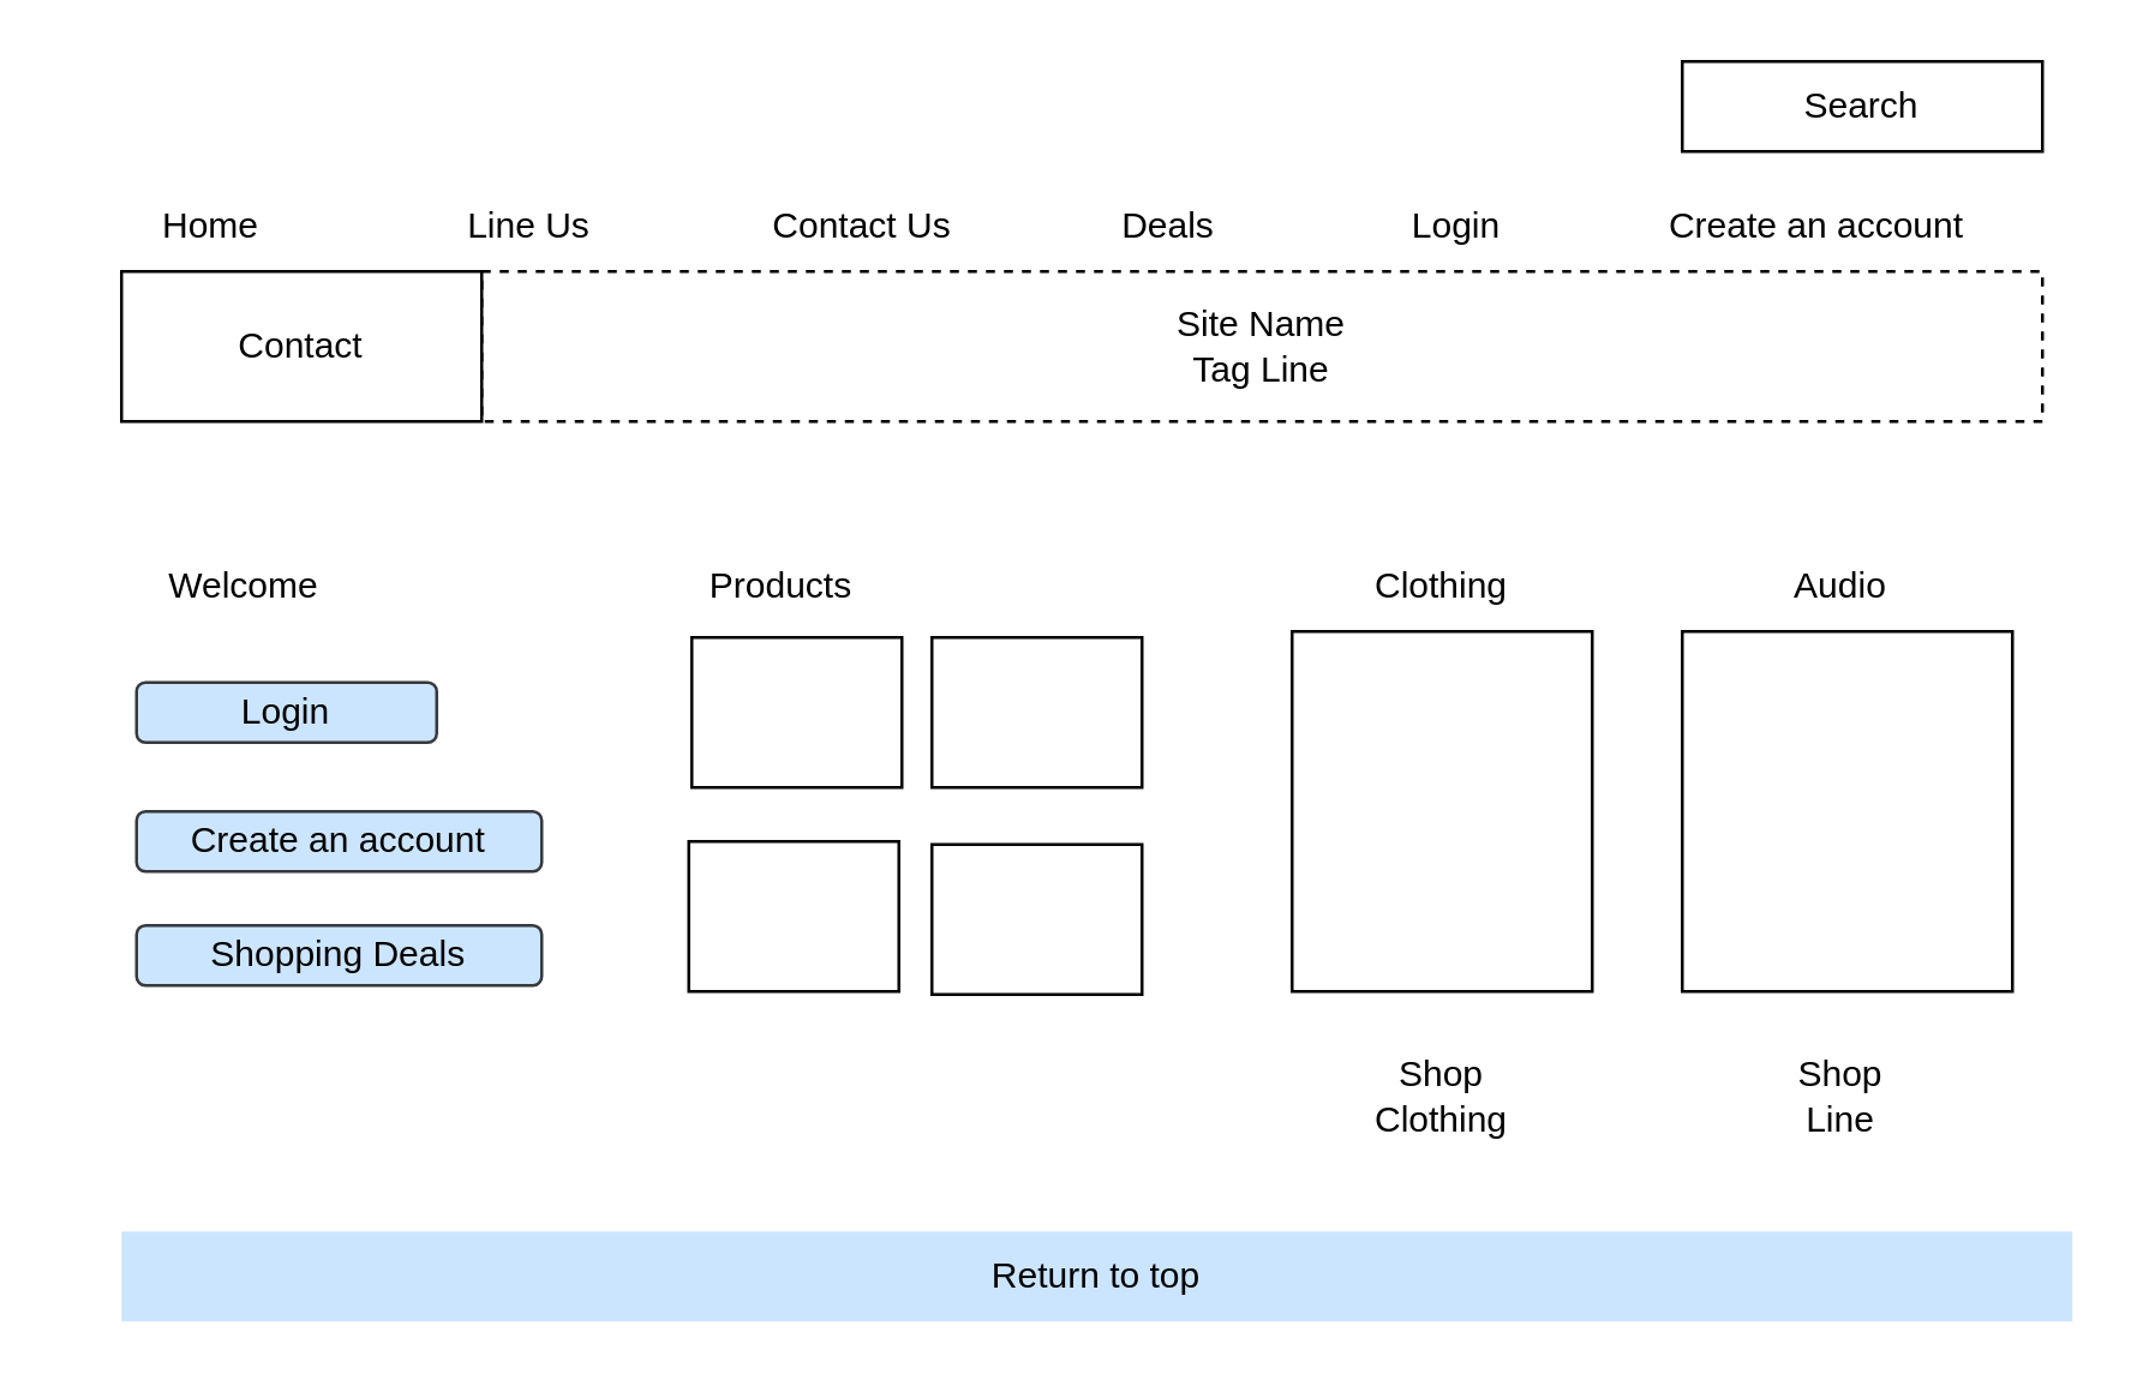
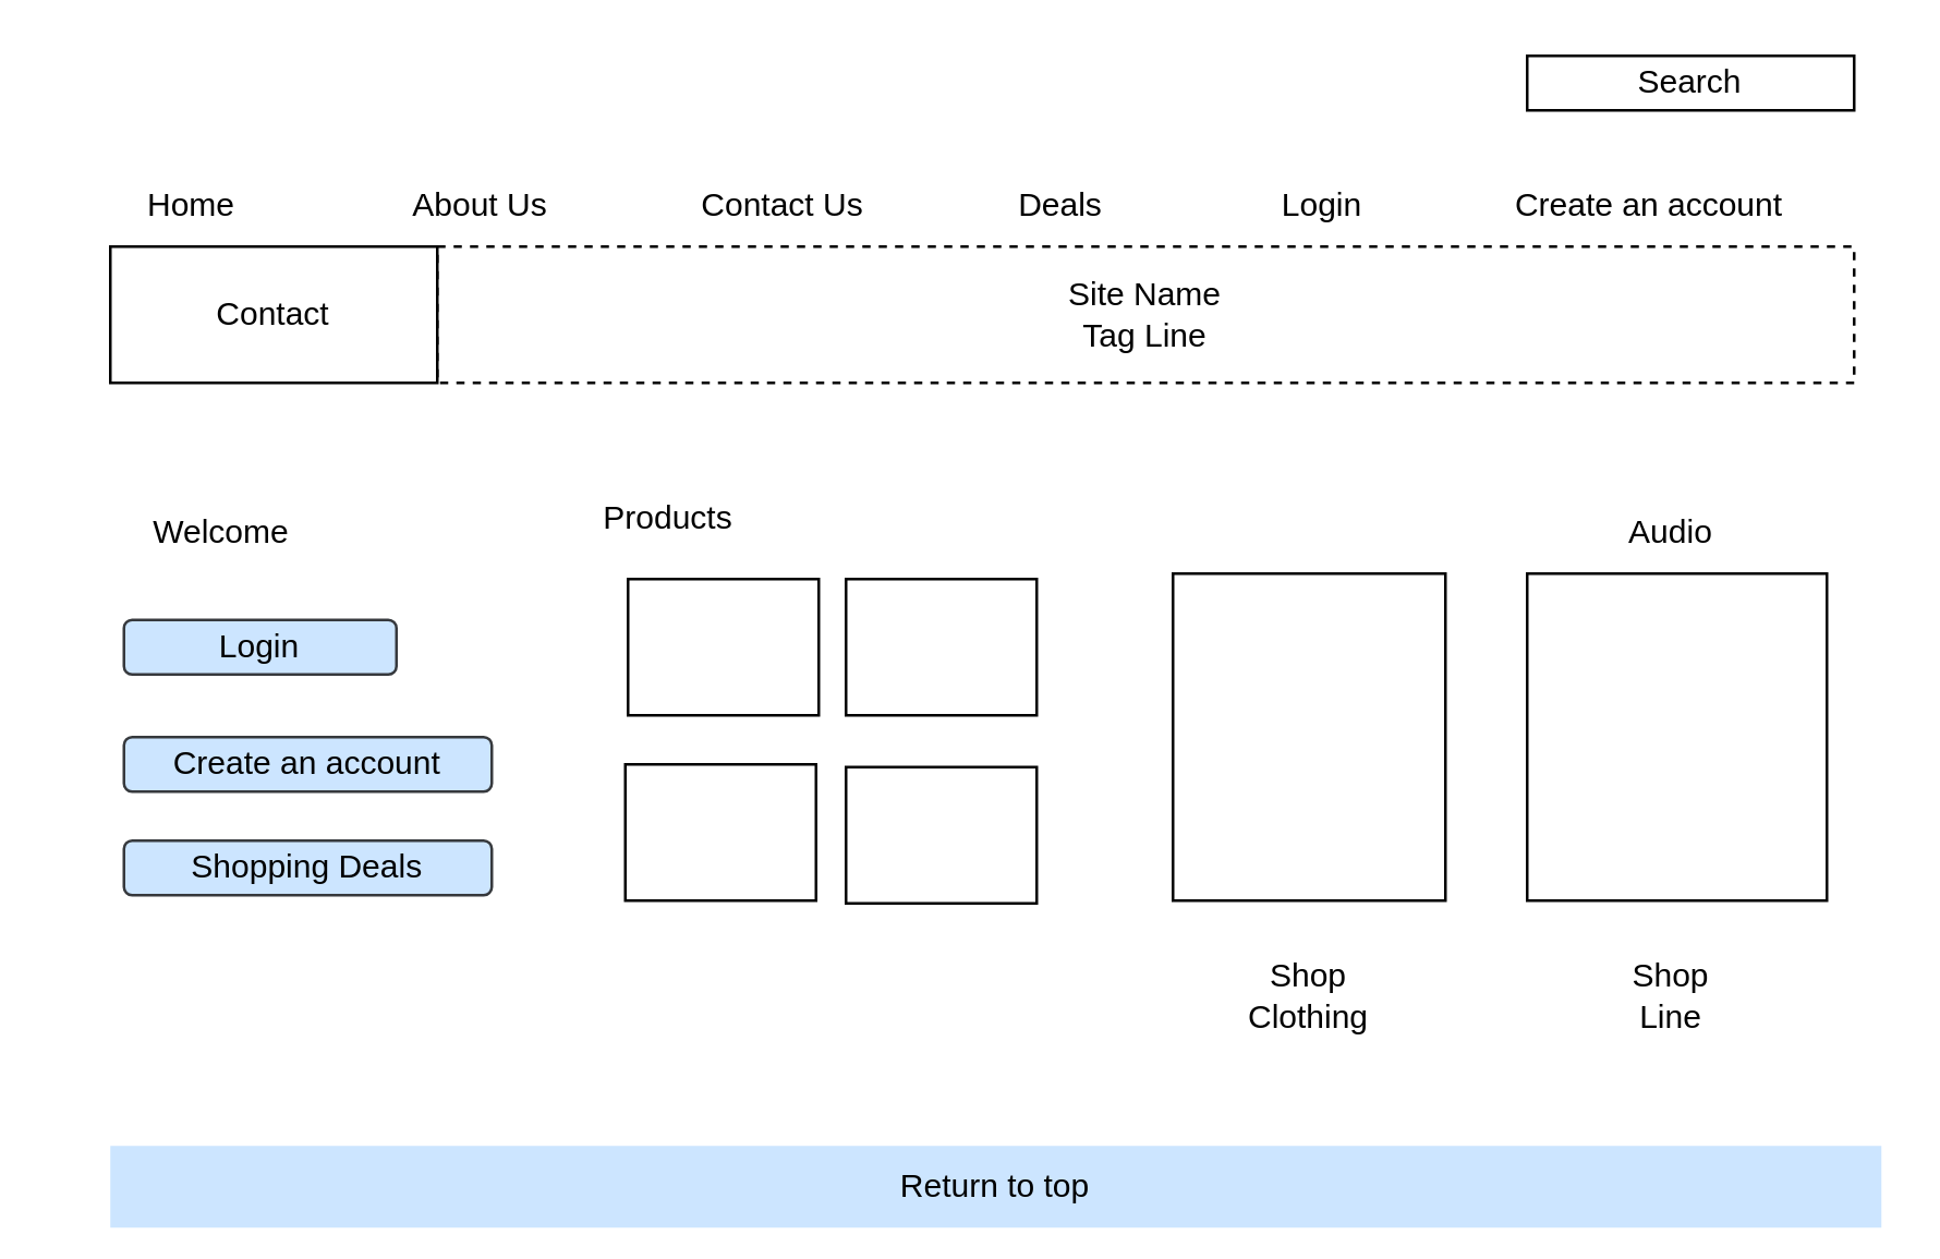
  <mxCell id="0" />
  <mxCell id="1" parent="0" />
- <mxCell id="2" value="Search" style="rounded=0;whiteSpace=wrap;html=1;" vertex="1" parent="1"><mxGeometry x="560" y="20" width="120" height="30" as="geometry" /></mxCell>
+ <mxCell id="2" value="Search" style="rounded=0;whiteSpace=wrap;html=1;" vertex="1" parent="1"><mxGeometry x="560" y="20" width="120" height="20" as="geometry" /></mxCell>
  <mxCell id="3" value="Home" style="rounded=0;whiteSpace=wrap;html=1;strokeColor=none;" vertex="1" parent="1"><mxGeometry x="20" y="60" width="100" height="30" as="geometry" /></mxCell>
- <mxCell id="4" value="Line Us" style="rounded=0;whiteSpace=wrap;html=1;strokeColor=none;" vertex="1" parent="1"><mxGeometry x="126" y="60" width="100" height="30" as="geometry" /></mxCell>
+ <mxCell id="4" value="About Us" style="rounded=0;whiteSpace=wrap;html=1;strokeColor=none;" vertex="1" parent="1"><mxGeometry x="126" y="60" width="100" height="30" as="geometry" /></mxCell>
  <mxCell id="5" value="Contact Us" style="rounded=0;whiteSpace=wrap;html=1;strokeColor=none;" vertex="1" parent="1"><mxGeometry x="237" y="60" width="100" height="30" as="geometry" /></mxCell>
  <mxCell id="6" value="Deals" style="rounded=0;whiteSpace=wrap;html=1;strokeColor=none;" vertex="1" parent="1"><mxGeometry x="339" y="60" width="100" height="30" as="geometry" /></mxCell>
  <mxCell id="7" value="Login" style="rounded=0;whiteSpace=wrap;html=1;strokeColor=none;" vertex="1" parent="1"><mxGeometry x="435" y="60" width="100" height="30" as="geometry" /></mxCell>
  <mxCell id="8" value="Create an account" style="rounded=0;whiteSpace=wrap;html=1;strokeColor=none;" vertex="1" parent="1"><mxGeometry x="540" y="60" width="130" height="30" as="geometry" /></mxCell>
  <mxCell id="9" value="Site Name&lt;br&gt;Tag Line" style="rounded=0;whiteSpace=wrap;html=1;dashed=1;" vertex="1" parent="1"><mxGeometry x="160" y="90" width="520" height="50" as="geometry" /></mxCell>
  <mxCell id="10" value="Contact" style="rounded=0;whiteSpace=wrap;html=1;" vertex="1" parent="1"><mxGeometry x="40" y="90" width="120" height="50" as="geometry" /></mxCell>
  <mxCell id="11" value="Welcome" style="rounded=0;whiteSpace=wrap;html=1;strokeColor=none;" vertex="1" parent="1"><mxGeometry x="31" y="180" width="100" height="30" as="geometry" /></mxCell>
- <mxCell id="12" value="Products" style="rounded=0;whiteSpace=wrap;html=1;strokeColor=none;" vertex="1" parent="1"><mxGeometry x="210" y="180" width="100" height="30" as="geometry" /></mxCell>
- <mxCell id="13" value="Clothing" style="rounded=0;whiteSpace=wrap;html=1;strokeColor=none;" vertex="1" parent="1"><mxGeometry x="430" y="180" width="100" height="30" as="geometry" /></mxCell>
+ <mxCell id="12" value="Products" style="rounded=0;whiteSpace=wrap;html=1;strokeColor=none;" vertex="1" parent="1"><mxGeometry x="195" y="175" width="100" height="30" as="geometry" /></mxCell>
  <mxCell id="14" value="Audio" style="rounded=0;whiteSpace=wrap;html=1;strokeColor=none;" vertex="1" parent="1"><mxGeometry x="563" y="180" width="100" height="30" as="geometry" /></mxCell>
  <mxCell id="15" value="Login" style="rounded=1;whiteSpace=wrap;html=1;fillColor=#cce5ff;strokeColor=#36393d;" vertex="1" parent="1"><mxGeometry x="45" y="227" width="100" height="20" as="geometry" /></mxCell>
  <mxCell id="16" value="Create an account" style="rounded=1;whiteSpace=wrap;html=1;fillColor=#cce5ff;strokeColor=#36393d;" vertex="1" parent="1"><mxGeometry x="45" y="270" width="135" height="20" as="geometry" /></mxCell>
  <mxCell id="17" value="" style="rounded=0;whiteSpace=wrap;html=1;" vertex="1" parent="1"><mxGeometry x="230" y="212" width="70" height="50" as="geometry" /></mxCell>
  <mxCell id="18" value="" style="rounded=0;whiteSpace=wrap;html=1;" vertex="1" parent="1"><mxGeometry x="310" y="212" width="70" height="50" as="geometry" /></mxCell>
  <mxCell id="19" value="" style="rounded=0;whiteSpace=wrap;html=1;" vertex="1" parent="1"><mxGeometry x="229" y="280" width="70" height="50" as="geometry" /></mxCell>
  <mxCell id="20" value="" style="rounded=0;whiteSpace=wrap;html=1;" vertex="1" parent="1"><mxGeometry x="310" y="281" width="70" height="50" as="geometry" /></mxCell>
  <mxCell id="21" value="" style="rounded=0;whiteSpace=wrap;html=1;" vertex="1" parent="1"><mxGeometry x="430" y="210" width="100" height="120" as="geometry" /></mxCell>
  <mxCell id="22" value="" style="rounded=0;whiteSpace=wrap;html=1;" vertex="1" parent="1"><mxGeometry x="560" y="210" width="110" height="120" as="geometry" /></mxCell>
  <mxCell id="23" value="Shop&lt;br&gt;Clothing" style="rounded=0;whiteSpace=wrap;html=1;strokeColor=none;" vertex="1" parent="1"><mxGeometry x="430" y="350" width="100" height="30" as="geometry" /></mxCell>
  <mxCell id="24" value="Shop&lt;br&gt;Line" style="rounded=0;whiteSpace=wrap;html=1;strokeColor=none;" vertex="1" parent="1"><mxGeometry x="563" y="350" width="100" height="30" as="geometry" /></mxCell>
- <mxCell id="25" value="Return to top" style="rounded=0;whiteSpace=wrap;html=1;strokeColor=none;fillColor=#cce5ff;" vertex="1" parent="1"><mxGeometry x="40" y="410" width="650" height="30" as="geometry" /></mxCell>
+ <mxCell id="25" value="Return to top" style="rounded=0;whiteSpace=wrap;html=1;strokeColor=none;fillColor=#cce5ff;" vertex="1" parent="1"><mxGeometry x="40" y="420" width="650" height="30" as="geometry" /></mxCell>
  <mxCell id="26" value="Shopping Deals" style="rounded=1;whiteSpace=wrap;html=1;fillColor=#cce5ff;strokeColor=#36393d;" vertex="1" parent="1"><mxGeometry x="45" y="308" width="135" height="20" as="geometry" /></mxCell>
